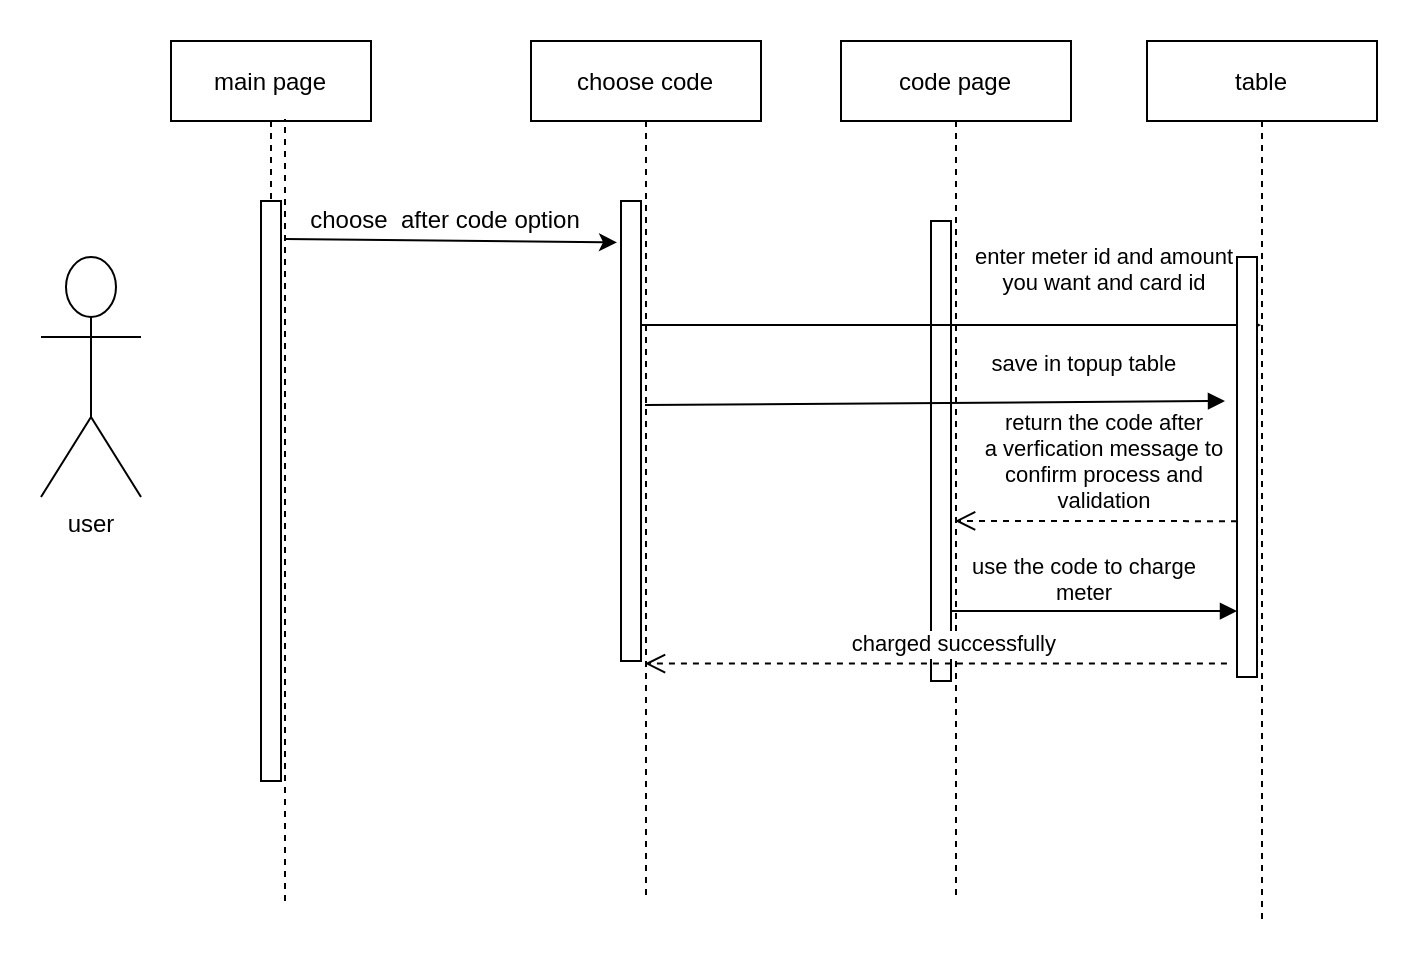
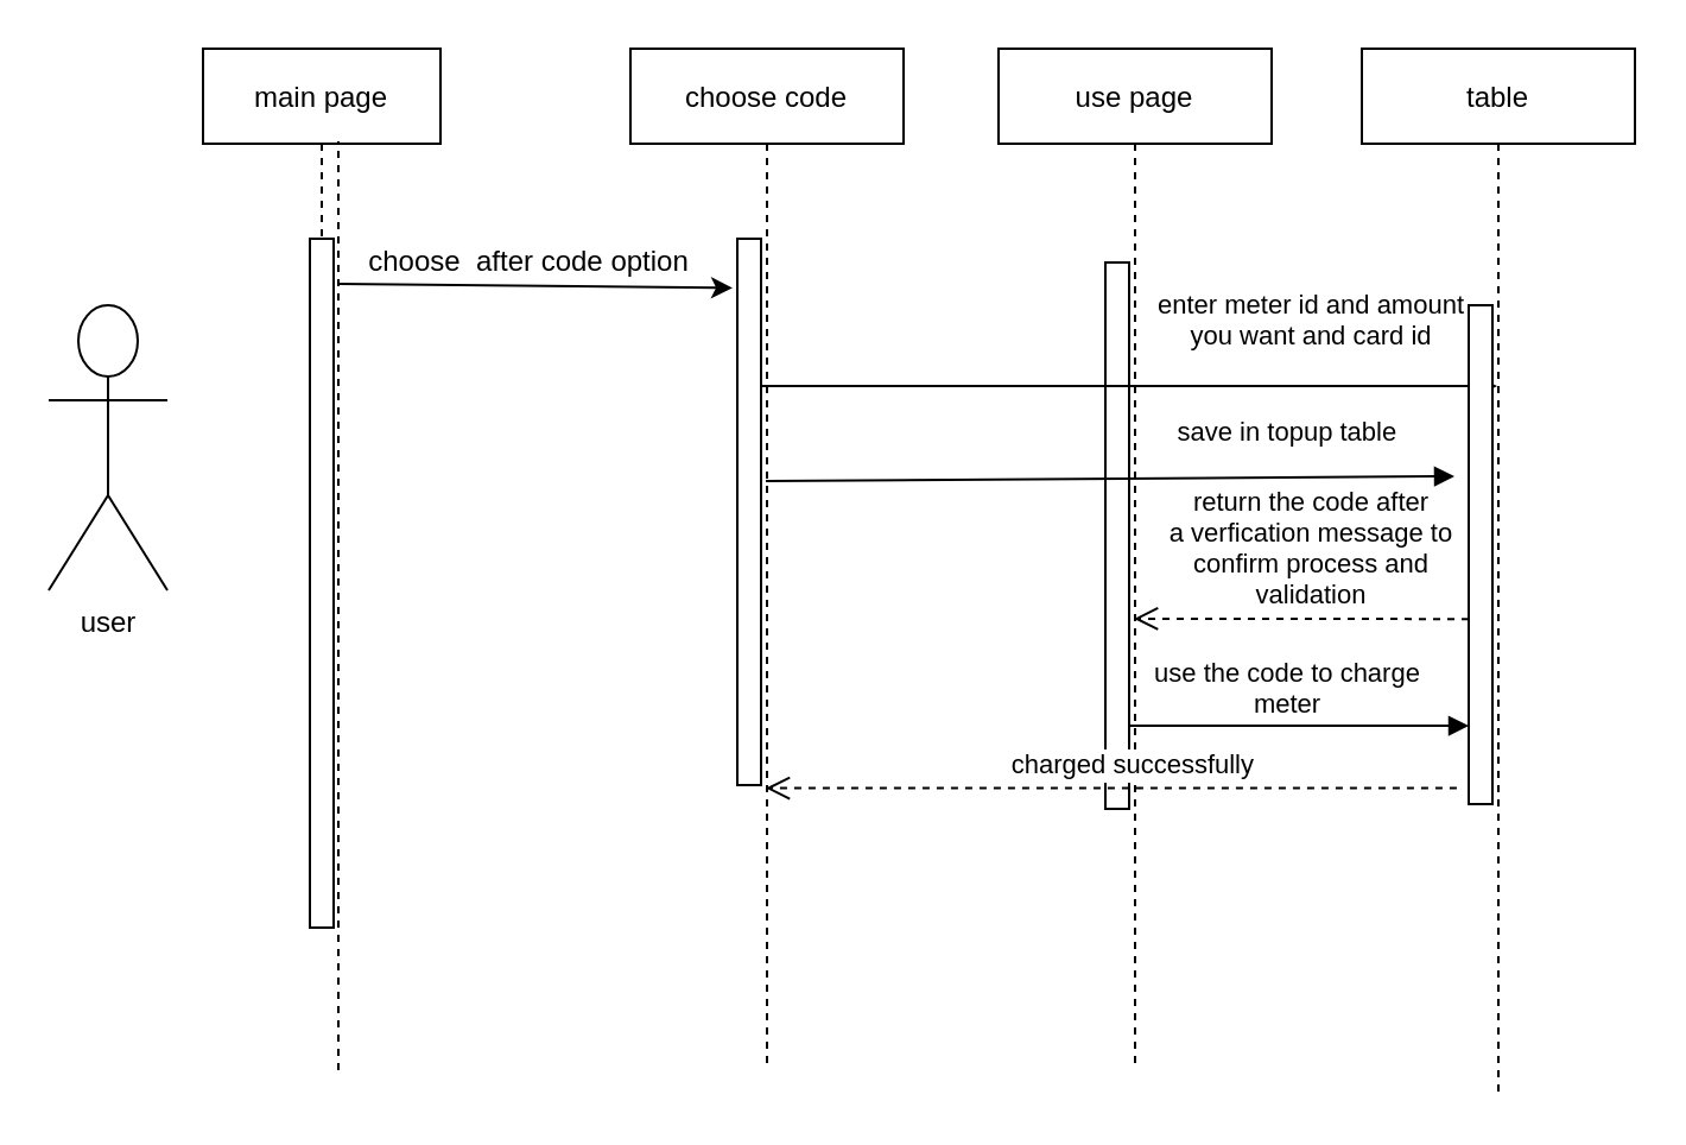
  <mxCell id="0" />
  <mxCell id="1" parent="0" />
  <mxCell id="2" value="main page" style="shape=umlLifeline;perimeter=lifelinePerimeter;container=1;collapsible=0;recursiveResize=0;rounded=0;shadow=0;strokeWidth=1;" parent="1" vertex="1"><mxGeometry x="85" y="20" width="100" height="370" as="geometry" /></mxCell>
  <mxCell id="3" value="" style="points=[];perimeter=orthogonalPerimeter;rounded=0;shadow=0;strokeWidth=1;" parent="2" vertex="1"><mxGeometry x="45" y="80" width="10" height="290" as="geometry" /></mxCell>
  <mxCell id="4" value="choose code" style="shape=umlLifeline;perimeter=lifelinePerimeter;container=1;collapsible=0;recursiveResize=0;rounded=0;shadow=0;strokeWidth=1;" parent="1" vertex="1"><mxGeometry x="265" y="20" width="115" height="430" as="geometry" /></mxCell>
  <mxCell id="5" value="" style="points=[];perimeter=orthogonalPerimeter;rounded=0;shadow=0;strokeWidth=1;" parent="4" vertex="1"><mxGeometry x="45" y="80" width="10" height="230" as="geometry" /></mxCell>
  <mxCell id="6" value="user" style="shape=umlActor;verticalLabelPosition=bottom;labelBackgroundColor=#ffffff;verticalAlign=top;html=1;outlineConnect=0;" parent="1" vertex="1"><mxGeometry x="20" y="128" width="50" height="120" as="geometry" /></mxCell>
- <mxCell id="7" value="code page" style="shape=umlLifeline;perimeter=lifelinePerimeter;container=1;collapsible=0;recursiveResize=0;rounded=0;shadow=0;strokeWidth=1;" parent="1" vertex="1"><mxGeometry x="420" y="20" width="115" height="430" as="geometry" /></mxCell>
+ <mxCell id="7" value="use page" style="shape=umlLifeline;perimeter=lifelinePerimeter;container=1;collapsible=0;recursiveResize=0;rounded=0;shadow=0;strokeWidth=1;" parent="1" vertex="1"><mxGeometry x="420" y="20" width="115" height="430" as="geometry" /></mxCell>
  <mxCell id="8" value="" style="points=[];perimeter=orthogonalPerimeter;rounded=0;shadow=0;strokeWidth=1;" parent="7" vertex="1"><mxGeometry x="45" y="90" width="10" height="230" as="geometry" /></mxCell>
  <mxCell id="9" value="enter meter id and amount&#10;you want and card id" style="verticalAlign=bottom;endArrow=block;shadow=0;strokeWidth=1;" parent="1" target="12" edge="1"><mxGeometry x="0.497" y="12" relative="1" as="geometry"><mxPoint x="320" y="162" as="sourcePoint" /><mxPoint x="466" y="160" as="targetPoint" /><mxPoint as="offset" /></mxGeometry></mxCell>
  <mxCell id="10" value="return the code after &#10;a verfication message to &#10;confirm process and &#10;validation" style="verticalAlign=bottom;endArrow=open;dashed=1;endSize=8;shadow=0;strokeWidth=1;entryX=0.496;entryY=0.558;entryDx=0;entryDy=0;entryPerimeter=0;exitX=0;exitY=0.629;exitDx=0;exitDy=0;exitPerimeter=0;" parent="1" source="13" target="7" edge="1"><mxGeometry x="-0.064" y="-1" relative="1" as="geometry"><mxPoint x="322.5" y="240" as="targetPoint" /><mxPoint x="482" y="240" as="sourcePoint" /><mxPoint as="offset" /></mxGeometry></mxCell>
  <mxCell id="11" value="use the code to charge&#10;meter" style="verticalAlign=bottom;endArrow=block;shadow=0;strokeWidth=1;entryX=0;entryY=0.843;entryDx=0;entryDy=0;entryPerimeter=0;" parent="1" target="13" edge="1"><mxGeometry x="-0.063" relative="1" as="geometry"><mxPoint x="475" y="305" as="sourcePoint" /><mxPoint x="470" y="349" as="targetPoint" /><mxPoint as="offset" /></mxGeometry></mxCell>
  <mxCell id="12" value="table" style="shape=umlLifeline;perimeter=lifelinePerimeter;container=1;collapsible=0;recursiveResize=0;rounded=0;shadow=0;strokeWidth=1;" parent="1" vertex="1"><mxGeometry x="573" y="20" width="115" height="440" as="geometry" /></mxCell>
  <mxCell id="13" value="" style="points=[];perimeter=orthogonalPerimeter;rounded=0;shadow=0;strokeWidth=1;" parent="12" vertex="1"><mxGeometry x="45" y="108" width="10" height="210" as="geometry" /></mxCell>
  <mxCell id="14" value="" style="endArrow=none;dashed=1;html=1;" parent="1" edge="1"><mxGeometry width="50" height="50" relative="1" as="geometry"><mxPoint x="142" y="450" as="sourcePoint" /><mxPoint x="142" y="59" as="targetPoint" /></mxGeometry></mxCell>
  <mxCell id="15" value="" style="endArrow=classic;html=1;entryX=-0.2;entryY=0.09;entryDx=0;entryDy=0;entryPerimeter=0;" parent="1" target="5" edge="1"><mxGeometry width="50" height="50" relative="1" as="geometry"><mxPoint x="142" y="119" as="sourcePoint" /><mxPoint x="192" y="130" as="targetPoint" /></mxGeometry></mxCell>
  <mxCell id="16" value="choose&amp;nbsp; after code option" style="text;html=1;align=center;verticalAlign=middle;resizable=0;points=[];autosize=1;" parent="1" vertex="1"><mxGeometry x="137" y="100" width="170" height="20" as="geometry" /></mxCell>
  <mxCell id="17" value="save in topup table" style="verticalAlign=bottom;endArrow=block;shadow=0;strokeWidth=1;" parent="1" edge="1"><mxGeometry x="0.518" y="10" relative="1" as="geometry"><mxPoint x="322" y="202" as="sourcePoint" /><mxPoint x="612" y="200" as="targetPoint" /><mxPoint as="offset" /></mxGeometry></mxCell>
  <mxCell id="18" value="charged successfully" style="verticalAlign=bottom;endArrow=open;dashed=1;endSize=8;shadow=0;strokeWidth=1;exitX=0;exitY=0.629;exitDx=0;exitDy=0;exitPerimeter=0;" parent="1" edge="1" target="4"><mxGeometry x="-0.064" y="-1" relative="1" as="geometry"><mxPoint x="472" y="330.004" as="targetPoint" /><mxPoint x="612.96" y="331.31" as="sourcePoint" /><mxPoint as="offset" /></mxGeometry></mxCell>
